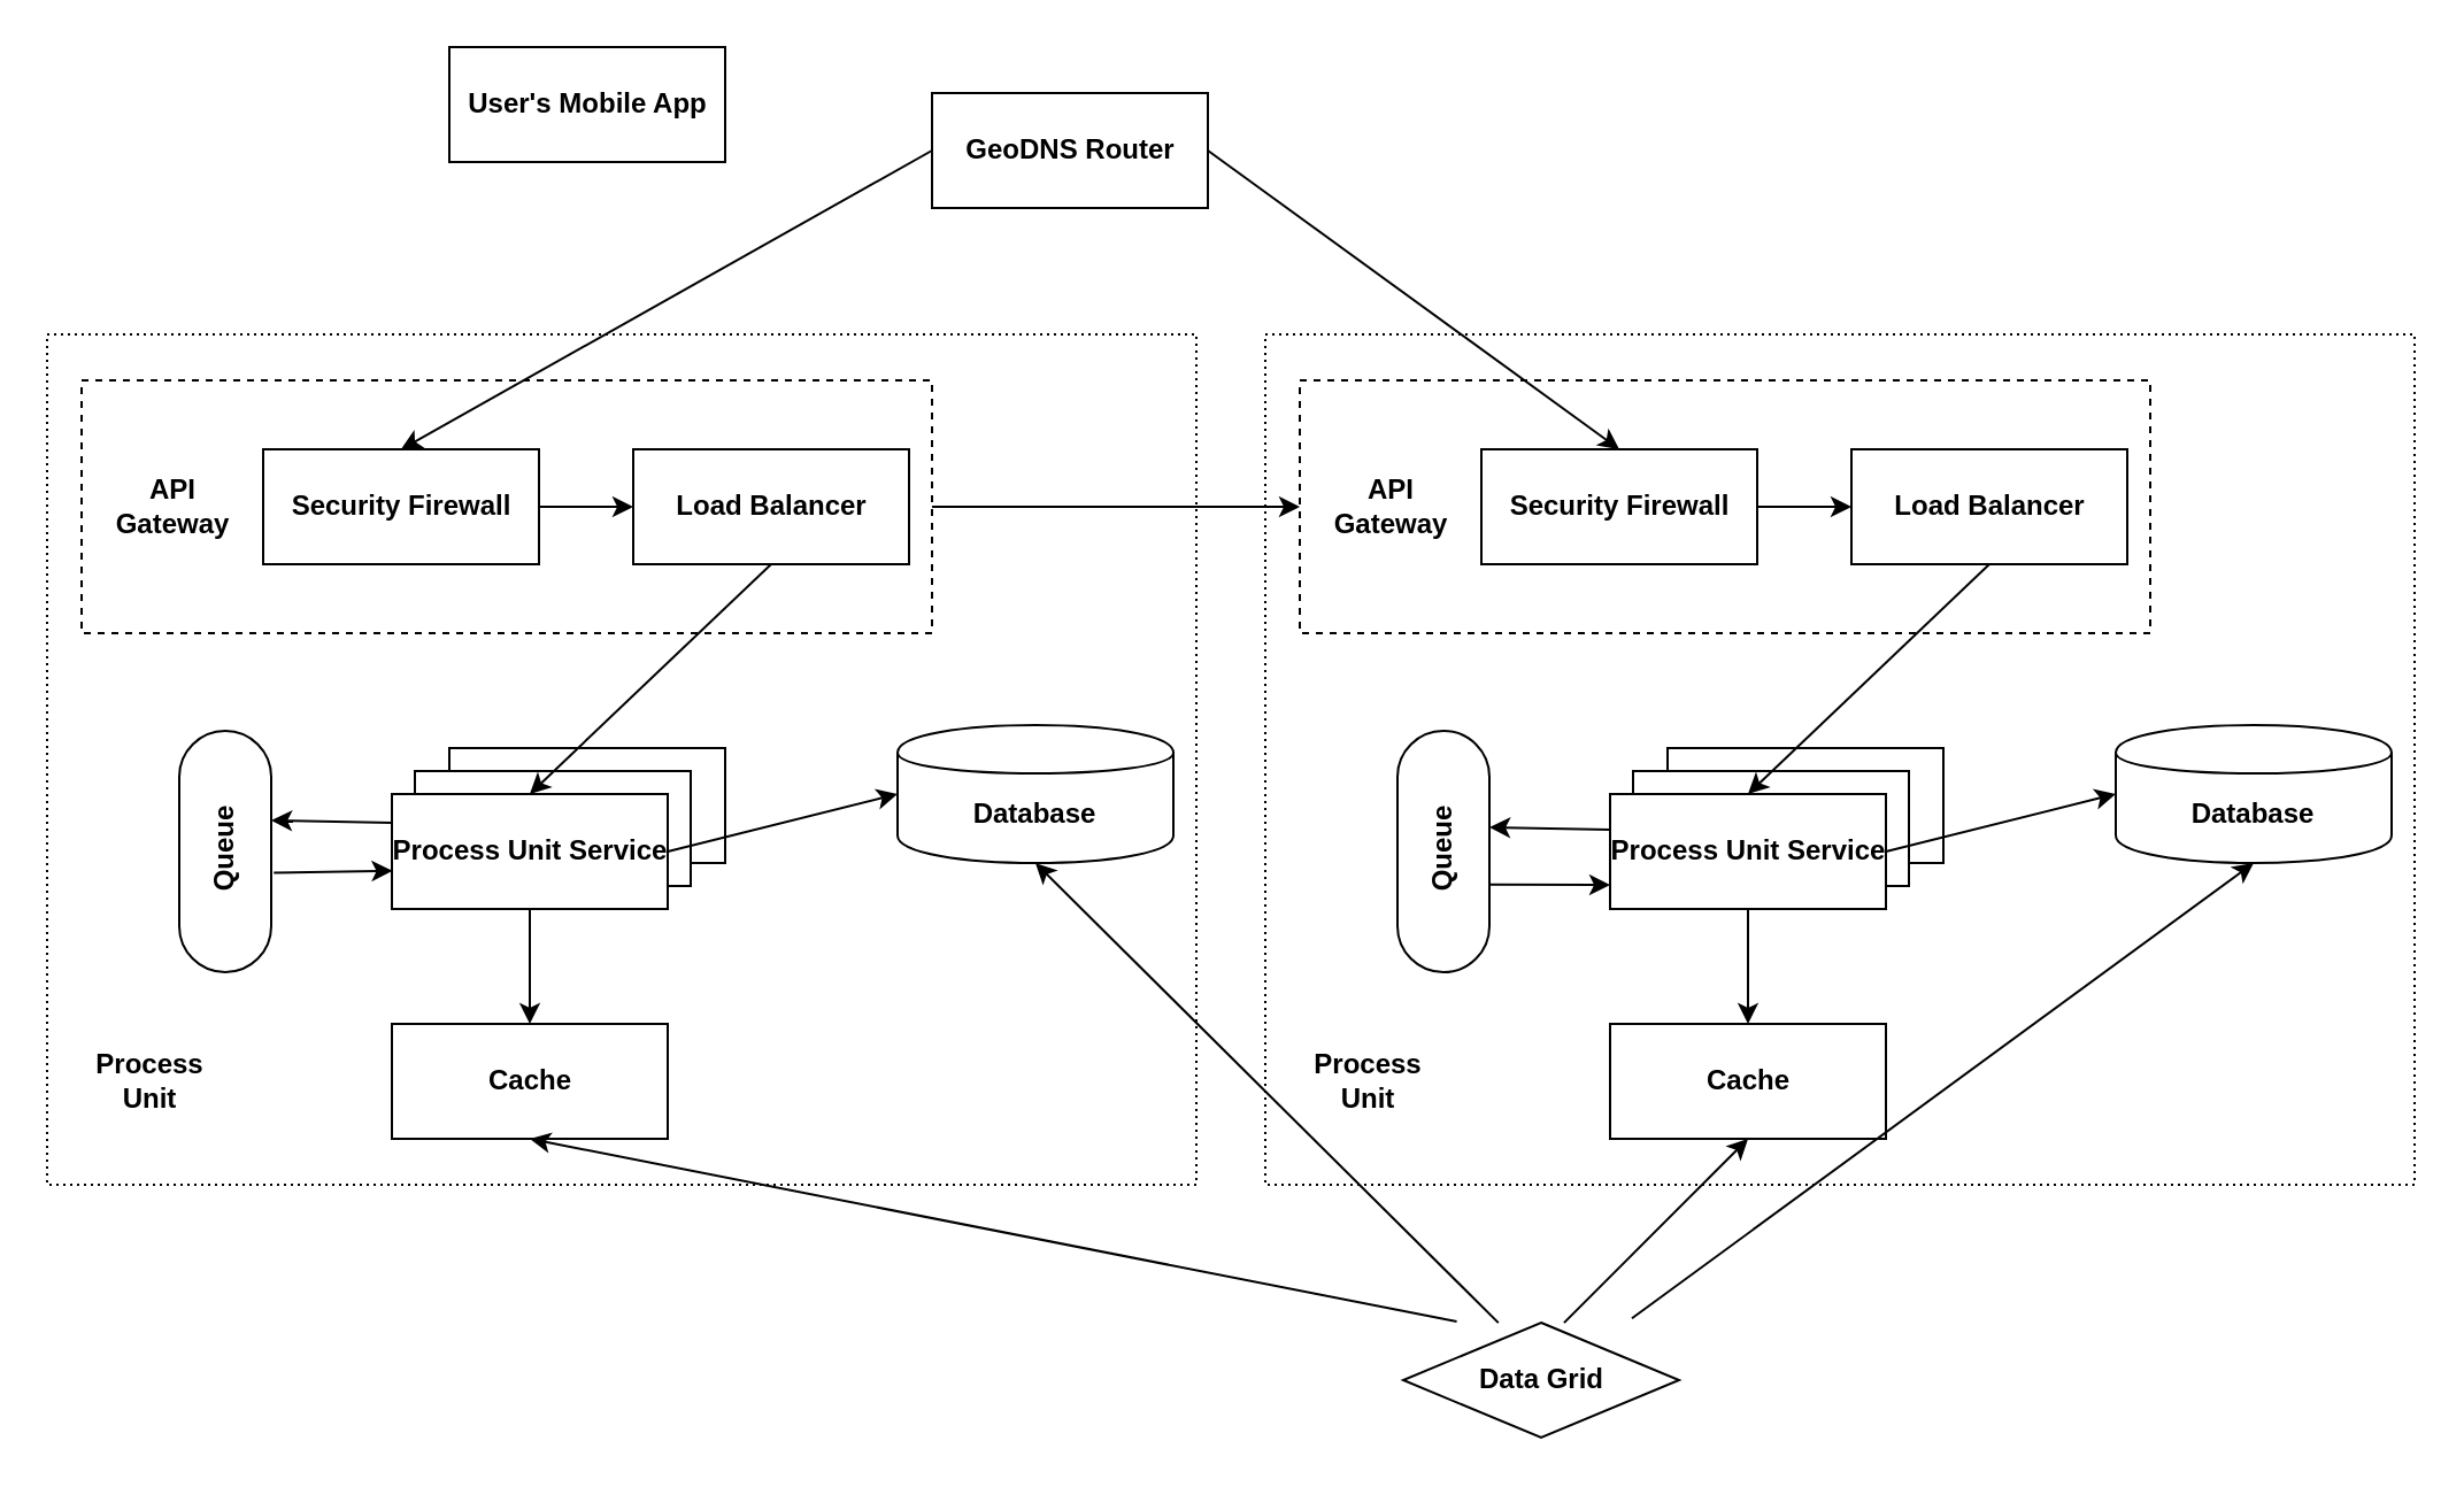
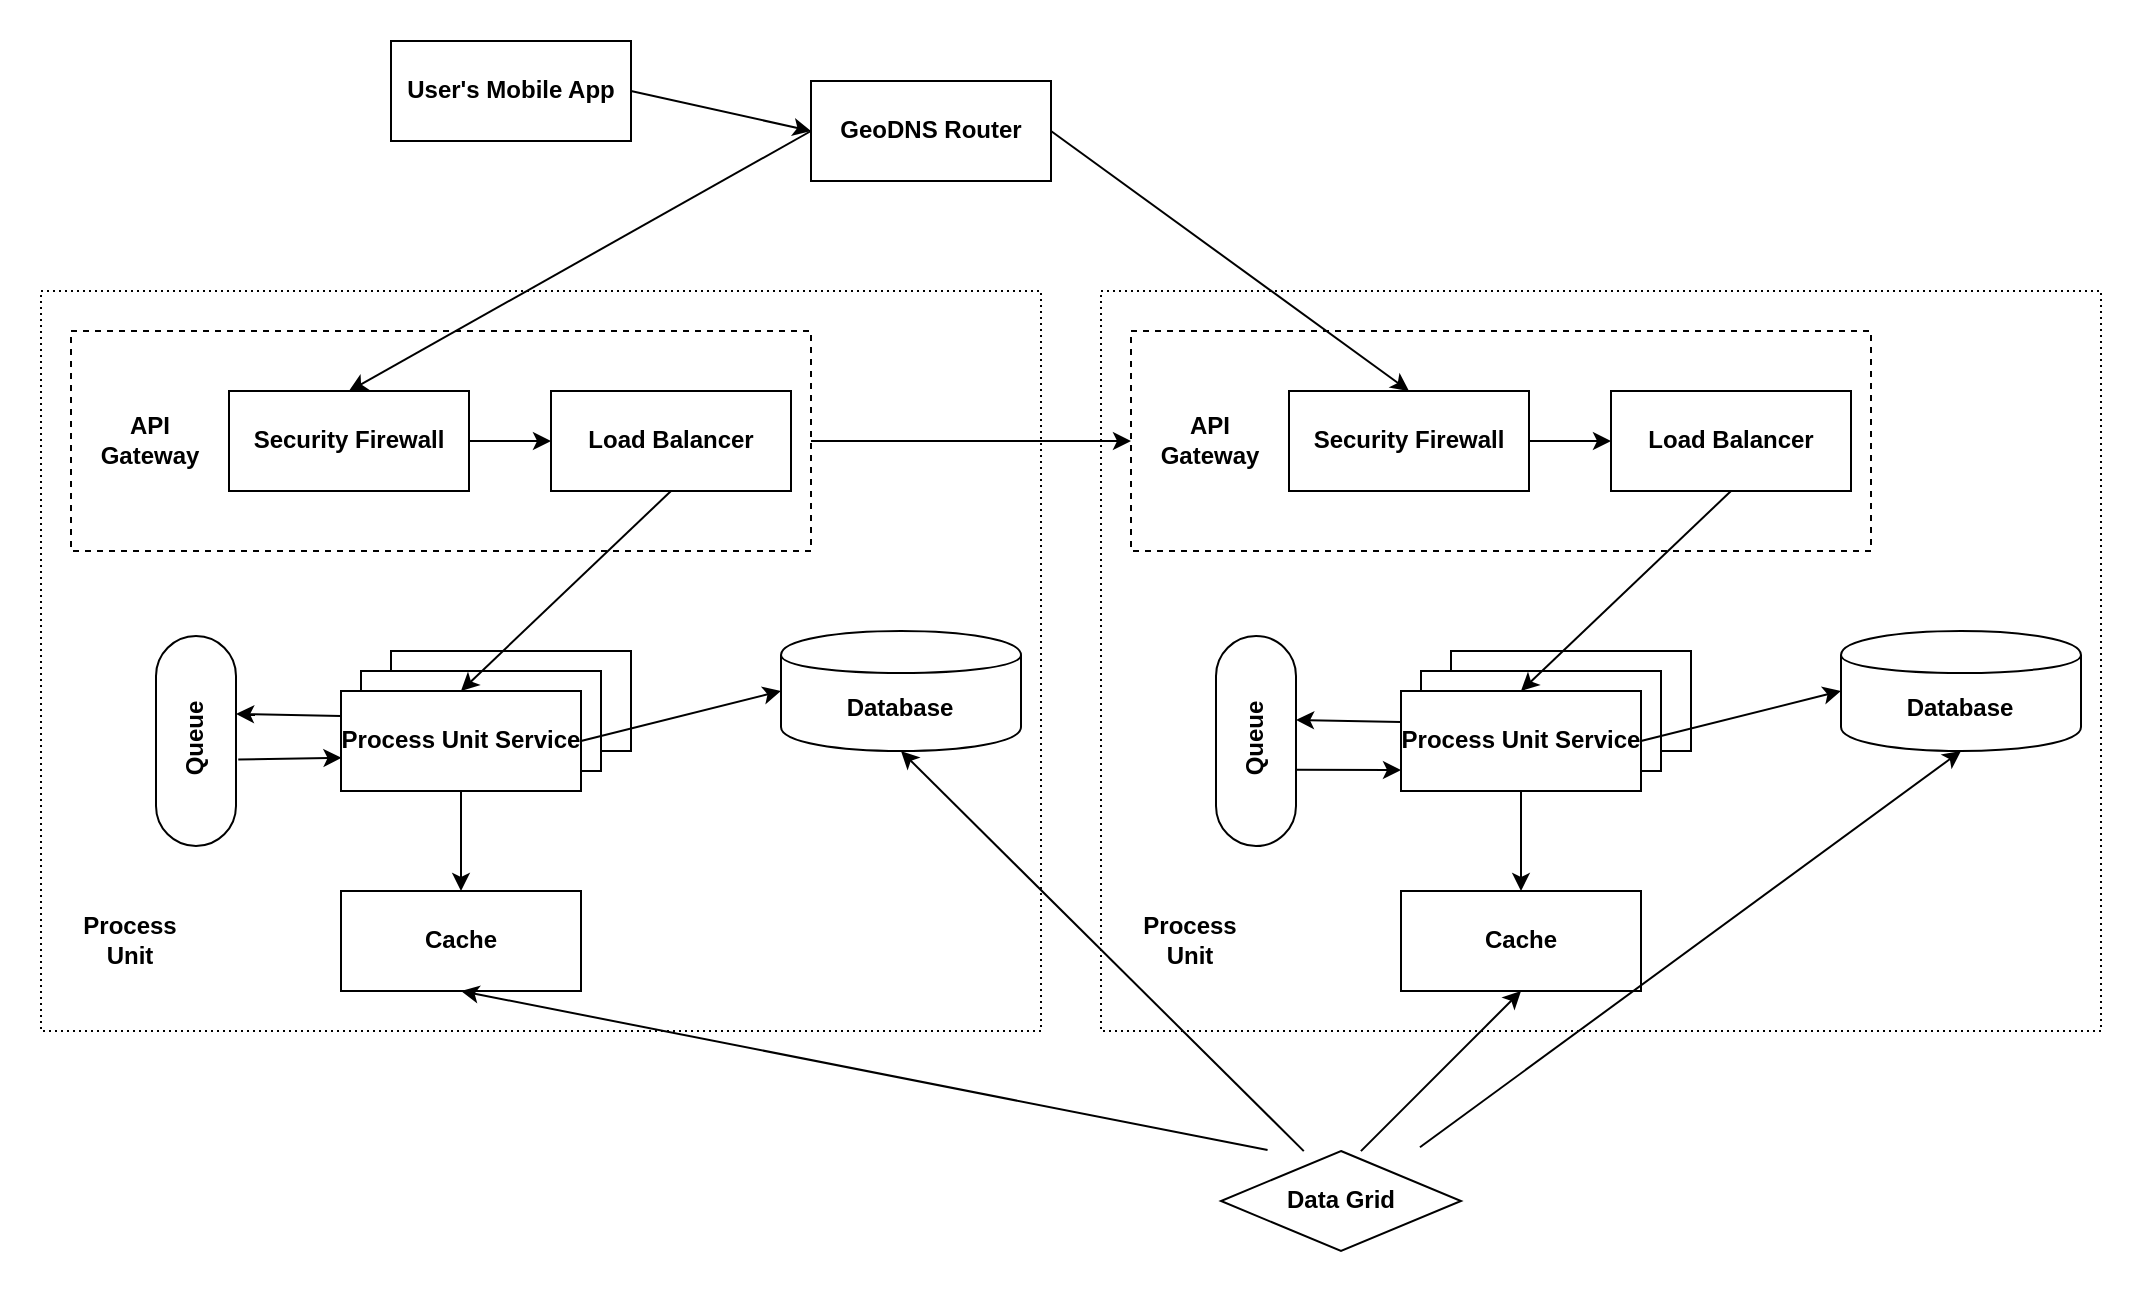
  <mxCell id="0" />
  <mxCell id="1" parent="0" />
  <mxCell id="2" value="" style="html=1;" vertex="1" parent="1"><mxGeometry x="220" y="345" width="120" height="50" as="geometry" /></mxCell>
  <mxCell id="3" value="" style="rounded=0;whiteSpace=wrap;html=1;dashed=1;dashPattern=1 2;" vertex="1" parent="1"><mxGeometry x="20" y="145" width="500" height="370" as="geometry" /></mxCell>
  <mxCell id="4" value="" style="rounded=0;whiteSpace=wrap;html=1;dashed=1;" vertex="1" parent="1"><mxGeometry x="35" y="165" width="370" height="110" as="geometry" /></mxCell>
  <mxCell id="5" value="&lt;b&gt;User's Mobile App&lt;/b&gt;" style="html=1;" vertex="1" parent="1"><mxGeometry x="195" y="20" width="120" height="50" as="geometry" /></mxCell>
  <mxCell id="6" value="&lt;b&gt;GeoDNS Router&lt;/b&gt;" style="html=1;" vertex="1" parent="1"><mxGeometry x="405" y="40" width="120" height="50" as="geometry" /></mxCell>
  <mxCell id="7" value="&lt;b style=&quot;border-color: var(--border-color);&quot;&gt;Security Firewall&lt;/b&gt;" style="html=1;" vertex="1" parent="1"><mxGeometry x="114" y="195" width="120" height="50" as="geometry" /></mxCell>
  <mxCell id="8" value="&lt;b&gt;Load Balancer&lt;/b&gt;" style="html=1;" vertex="1" parent="1"><mxGeometry x="275" y="195" width="120" height="50" as="geometry" /></mxCell>
+ <mxCell id="9" value="" style="endArrow=classic;html=1;exitX=1;exitY=0.5;exitDx=0;exitDy=0;entryX=0;entryY=0.5;entryDx=0;entryDy=0;" edge="1" parent="1" source="5" target="6"><mxGeometry width="50" height="50" relative="1" as="geometry"><mxPoint x="515" y="375" as="sourcePoint" /><mxPoint x="565" y="325" as="targetPoint" /></mxGeometry></mxCell>
  <mxCell id="10" value="&lt;b&gt;API Gateway&lt;/b&gt;" style="text;html=1;strokeColor=none;fillColor=none;align=center;verticalAlign=middle;whiteSpace=wrap;rounded=0;dashed=1;" vertex="1" parent="1"><mxGeometry x="45" y="205" width="60" height="30" as="geometry" /></mxCell>
  <mxCell id="11" value="" style="endArrow=classic;html=1;exitX=0;exitY=0.5;exitDx=0;exitDy=0;entryX=0.5;entryY=0;entryDx=0;entryDy=0;" edge="1" parent="1" source="6" target="7"><mxGeometry width="50" height="50" relative="1" as="geometry"><mxPoint x="515" y="365" as="sourcePoint" /><mxPoint x="565" y="315" as="targetPoint" /></mxGeometry></mxCell>
  <mxCell id="12" value="" style="endArrow=classic;html=1;exitX=1;exitY=0.5;exitDx=0;exitDy=0;entryX=0;entryY=0.5;entryDx=0;entryDy=0;" edge="1" parent="1" source="7" target="8"><mxGeometry width="50" height="50" relative="1" as="geometry"><mxPoint x="445" y="355" as="sourcePoint" /><mxPoint x="495" y="305" as="targetPoint" /></mxGeometry></mxCell>
  <mxCell id="13" value="" style="html=1;" vertex="1" parent="1"><mxGeometry x="195" y="325" width="120" height="50" as="geometry" /></mxCell>
  <mxCell id="14" value="" style="html=1;" vertex="1" parent="1"><mxGeometry x="180" y="335" width="120" height="50" as="geometry" /></mxCell>
  <mxCell id="15" value="&lt;b&gt;Process Unit Service&lt;/b&gt;" style="html=1;" vertex="1" parent="1"><mxGeometry x="170" y="345" width="120" height="50" as="geometry" /></mxCell>
  <mxCell id="16" value="" style="endArrow=classic;html=1;exitX=0.5;exitY=1;exitDx=0;exitDy=0;entryX=0.5;entryY=0;entryDx=0;entryDy=0;" edge="1" parent="1" source="8" target="15"><mxGeometry width="50" height="50" relative="1" as="geometry"><mxPoint x="320" y="355" as="sourcePoint" /><mxPoint x="370" y="305" as="targetPoint" /></mxGeometry></mxCell>
  <mxCell id="17" value="&lt;b&gt;Database&lt;/b&gt;" style="shape=cylinder;whiteSpace=wrap;html=1;boundedLbl=1;backgroundOutline=1;" vertex="1" parent="1"><mxGeometry x="390" y="315" width="120" height="60" as="geometry" /></mxCell>
  <mxCell id="18" value="&lt;b&gt;Cache&lt;/b&gt;" style="html=1;" vertex="1" parent="1"><mxGeometry x="170" y="445" width="120" height="50" as="geometry" /></mxCell>
  <mxCell id="19" value="" style="endArrow=classic;html=1;exitX=1;exitY=0.5;exitDx=0;exitDy=0;entryX=0;entryY=0.5;entryDx=0;entryDy=0;" edge="1" parent="1" source="15" target="17"><mxGeometry width="50" height="50" relative="1" as="geometry"><mxPoint x="320" y="355" as="sourcePoint" /><mxPoint x="370" y="305" as="targetPoint" /></mxGeometry></mxCell>
  <mxCell id="20" value="" style="endArrow=classic;html=1;exitX=0.5;exitY=1;exitDx=0;exitDy=0;entryX=0.5;entryY=0;entryDx=0;entryDy=0;" edge="1" parent="1" source="15" target="18"><mxGeometry width="50" height="50" relative="1" as="geometry"><mxPoint x="245" y="230" as="sourcePoint" /><mxPoint x="285" y="230" as="targetPoint" /></mxGeometry></mxCell>
  <mxCell id="21" value="&lt;b&gt;Data Grid&lt;/b&gt;" style="rhombus;html=1;" vertex="1" parent="1"><mxGeometry x="610" y="575" width="120" height="50" as="geometry" /></mxCell>
  <mxCell id="22" value="&lt;b&gt;Process Unit&lt;/b&gt;" style="text;html=1;strokeColor=none;fillColor=none;align=center;verticalAlign=middle;whiteSpace=wrap;rounded=0;" vertex="1" parent="1"><mxGeometry x="35" y="455" width="60" height="30" as="geometry" /></mxCell>
  <mxCell id="23" value="" style="html=1;" vertex="1" parent="1"><mxGeometry x="750" y="345" width="120" height="50" as="geometry" /></mxCell>
  <mxCell id="24" value="" style="rounded=0;whiteSpace=wrap;html=1;dashed=1;dashPattern=1 2;" vertex="1" parent="1"><mxGeometry x="550" y="145" width="500" height="370" as="geometry" /></mxCell>
  <mxCell id="25" value="" style="rounded=0;whiteSpace=wrap;html=1;dashed=1;" vertex="1" parent="1"><mxGeometry x="565" y="165" width="370" height="110" as="geometry" /></mxCell>
  <mxCell id="26" value="&lt;b style=&quot;border-color: var(--border-color);&quot;&gt;Security Firewall&lt;/b&gt;" style="html=1;" vertex="1" parent="1"><mxGeometry x="644" y="195" width="120" height="50" as="geometry" /></mxCell>
  <mxCell id="27" value="&lt;b&gt;Load Balancer&lt;/b&gt;" style="html=1;" vertex="1" parent="1"><mxGeometry x="805" y="195" width="120" height="50" as="geometry" /></mxCell>
  <mxCell id="28" value="&lt;b&gt;API Gateway&lt;/b&gt;" style="text;html=1;strokeColor=none;fillColor=none;align=center;verticalAlign=middle;whiteSpace=wrap;rounded=0;dashed=1;" vertex="1" parent="1"><mxGeometry x="575" y="205" width="60" height="30" as="geometry" /></mxCell>
  <mxCell id="29" value="" style="endArrow=classic;html=1;exitX=1;exitY=0.5;exitDx=0;exitDy=0;entryX=0;entryY=0.5;entryDx=0;entryDy=0;" edge="1" parent="1" source="26" target="27"><mxGeometry width="50" height="50" relative="1" as="geometry"><mxPoint x="975" y="355" as="sourcePoint" /><mxPoint x="1025" y="305" as="targetPoint" /></mxGeometry></mxCell>
  <mxCell id="30" value="" style="html=1;" vertex="1" parent="1"><mxGeometry x="725" y="325" width="120" height="50" as="geometry" /></mxCell>
  <mxCell id="31" value="" style="html=1;" vertex="1" parent="1"><mxGeometry x="710" y="335" width="120" height="50" as="geometry" /></mxCell>
  <mxCell id="32" value="&lt;b&gt;Process Unit Service&lt;/b&gt;" style="html=1;" vertex="1" parent="1"><mxGeometry x="700" y="345" width="120" height="50" as="geometry" /></mxCell>
  <mxCell id="33" value="" style="endArrow=classic;html=1;exitX=0.5;exitY=1;exitDx=0;exitDy=0;entryX=0.5;entryY=0;entryDx=0;entryDy=0;" edge="1" parent="1" source="27" target="32"><mxGeometry width="50" height="50" relative="1" as="geometry"><mxPoint x="850" y="355" as="sourcePoint" /><mxPoint x="900" y="305" as="targetPoint" /></mxGeometry></mxCell>
  <mxCell id="34" value="&lt;b&gt;Database&lt;/b&gt;" style="shape=cylinder;whiteSpace=wrap;html=1;boundedLbl=1;backgroundOutline=1;" vertex="1" parent="1"><mxGeometry x="920" y="315" width="120" height="60" as="geometry" /></mxCell>
  <mxCell id="35" value="&lt;b&gt;Cache&lt;/b&gt;" style="html=1;" vertex="1" parent="1"><mxGeometry x="700" y="445" width="120" height="50" as="geometry" /></mxCell>
  <mxCell id="36" value="" style="endArrow=classic;html=1;exitX=1;exitY=0.5;exitDx=0;exitDy=0;entryX=0;entryY=0.5;entryDx=0;entryDy=0;" edge="1" parent="1" source="32" target="34"><mxGeometry width="50" height="50" relative="1" as="geometry"><mxPoint x="850" y="355" as="sourcePoint" /><mxPoint x="900" y="305" as="targetPoint" /></mxGeometry></mxCell>
  <mxCell id="37" value="" style="endArrow=classic;html=1;exitX=0.5;exitY=1;exitDx=0;exitDy=0;entryX=0.5;entryY=0;entryDx=0;entryDy=0;" edge="1" parent="1" source="32" target="35"><mxGeometry width="50" height="50" relative="1" as="geometry"><mxPoint x="775" y="230" as="sourcePoint" /><mxPoint x="815" y="230" as="targetPoint" /></mxGeometry></mxCell>
  <mxCell id="38" value="&lt;b&gt;Process Unit&lt;/b&gt;" style="text;html=1;strokeColor=none;fillColor=none;align=center;verticalAlign=middle;whiteSpace=wrap;rounded=0;" vertex="1" parent="1"><mxGeometry x="565" y="455" width="60" height="30" as="geometry" /></mxCell>
  <mxCell id="39" value="" style="endArrow=classic;html=1;exitX=1;exitY=0.5;exitDx=0;exitDy=0;entryX=0.5;entryY=0;entryDx=0;entryDy=0;" edge="1" parent="1" source="6" target="26"><mxGeometry width="50" height="50" relative="1" as="geometry"><mxPoint x="450" y="365" as="sourcePoint" /><mxPoint x="500" y="315" as="targetPoint" /></mxGeometry></mxCell>
  <mxCell id="40" value="" style="endArrow=classic;html=1;exitX=0.194;exitY=-0.009;exitDx=0;exitDy=0;exitPerimeter=0;entryX=0.5;entryY=1;entryDx=0;entryDy=0;" edge="1" parent="1" source="21" target="18"><mxGeometry width="50" height="50" relative="1" as="geometry"><mxPoint x="550" y="545" as="sourcePoint" /><mxPoint x="600" y="495" as="targetPoint" /></mxGeometry></mxCell>
  <mxCell id="41" value="" style="endArrow=classic;html=1;entryX=0.5;entryY=1;entryDx=0;entryDy=0;exitX=0.345;exitY=0.001;exitDx=0;exitDy=0;exitPerimeter=0;" edge="1" parent="1" source="21" target="17"><mxGeometry width="50" height="50" relative="1" as="geometry"><mxPoint x="576" y="662" as="sourcePoint" /><mxPoint x="600" y="495" as="targetPoint" /></mxGeometry></mxCell>
  <mxCell id="42" value="" style="endArrow=classic;html=1;exitX=0.583;exitY=0.001;exitDx=0;exitDy=0;exitPerimeter=0;entryX=0.5;entryY=1;entryDx=0;entryDy=0;" edge="1" parent="1" source="21" target="35"><mxGeometry width="50" height="50" relative="1" as="geometry"><mxPoint x="550" y="545" as="sourcePoint" /><mxPoint x="600" y="495" as="targetPoint" /></mxGeometry></mxCell>
  <mxCell id="43" value="" style="endArrow=classic;html=1;exitX=0.829;exitY=-0.037;exitDx=0;exitDy=0;exitPerimeter=0;entryX=0.5;entryY=1;entryDx=0;entryDy=0;" edge="1" parent="1" source="21" target="34"><mxGeometry width="50" height="50" relative="1" as="geometry"><mxPoint x="550" y="545" as="sourcePoint" /><mxPoint x="600" y="495" as="targetPoint" /></mxGeometry></mxCell>
  <mxCell id="44" value="&lt;b&gt;Queue&lt;/b&gt;" style="html=1;dashed=0;whitespace=wrap;shape=mxgraph.dfd.start;rotation=-90;" vertex="1" parent="1"><mxGeometry x="45" y="350" width="105" height="40" as="geometry" /></mxCell>
  <mxCell id="45" value="&lt;b&gt;Queue&lt;/b&gt;" style="html=1;dashed=0;whitespace=wrap;shape=mxgraph.dfd.start;rotation=-90;" vertex="1" parent="1"><mxGeometry x="575" y="350" width="105" height="40" as="geometry" /></mxCell>
  <mxCell id="46" value="" style="endArrow=classic;html=1;exitX=0;exitY=0.25;exitDx=0;exitDy=0;entryX=0.629;entryY=1.001;entryDx=0;entryDy=0;entryPerimeter=0;" edge="1" parent="1" source="15" target="44"><mxGeometry width="50" height="50" relative="1" as="geometry"><mxPoint x="450" y="315" as="sourcePoint" /><mxPoint x="500" y="265" as="targetPoint" /></mxGeometry></mxCell>
  <mxCell id="47" value="" style="endArrow=classic;html=1;entryX=0.002;entryY=0.668;entryDx=0;entryDy=0;entryPerimeter=0;exitX=0.412;exitY=1.028;exitDx=0;exitDy=0;exitPerimeter=0;" edge="1" parent="1" source="44" target="15"><mxGeometry width="50" height="50" relative="1" as="geometry"><mxPoint x="120" y="385" as="sourcePoint" /><mxPoint x="170" y="383" as="targetPoint" /></mxGeometry></mxCell>
  <mxCell id="48" value="" style="endArrow=classic;html=1;exitX=0;exitY=0.25;exitDx=0;exitDy=0;entryX=0.629;entryY=1.001;entryDx=0;entryDy=0;entryPerimeter=0;" edge="1" parent="1"><mxGeometry width="50" height="50" relative="1" as="geometry"><mxPoint x="700" y="360.52" as="sourcePoint" /><mxPoint x="647.54" y="359.475" as="targetPoint" /></mxGeometry></mxCell>
  <mxCell id="49" value="" style="endArrow=classic;html=1;entryX=0;entryY=0.8;entryDx=0;entryDy=0;entryPerimeter=0;exitX=0.358;exitY=0.992;exitDx=0;exitDy=0;exitPerimeter=0;" edge="1" parent="1"><mxGeometry width="50" height="50" relative="1" as="geometry"><mxPoint x="647.18" y="384.43" as="sourcePoint" /><mxPoint x="700" y="384.52" as="targetPoint" /></mxGeometry></mxCell>
  <mxCell id="50" value="" style="endArrow=classic;html=1;exitX=1;exitY=0.5;exitDx=0;exitDy=0;entryX=0;entryY=0.5;entryDx=0;entryDy=0;" edge="1" parent="1" source="4" target="25"><mxGeometry width="50" height="50" relative="1" as="geometry"><mxPoint x="420" y="255" as="sourcePoint" /><mxPoint x="470" y="205" as="targetPoint" /></mxGeometry></mxCell>
